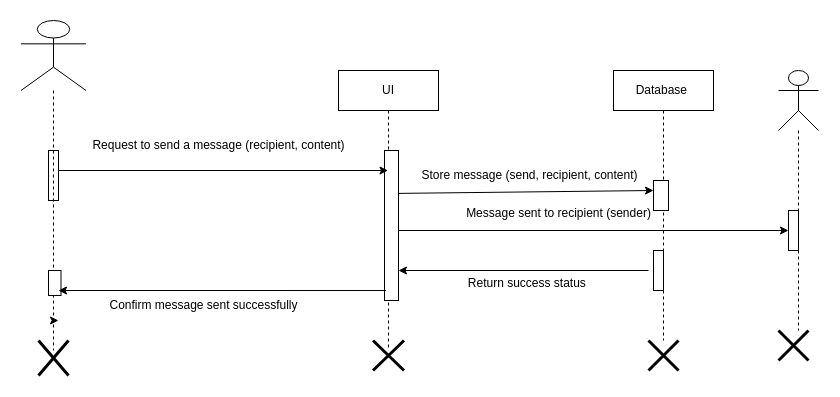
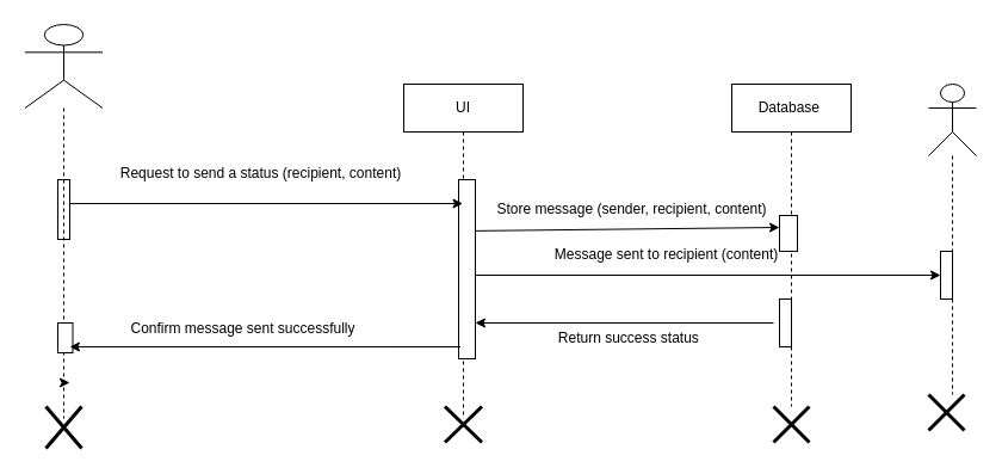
  <mxCell id="0" />
  <mxCell id="1" parent="0" />
  <mxCell id="2" value="UI" style="shape=umlLifeline;perimeter=lifelinePerimeter;whiteSpace=wrap;html=1;container=1;dropTarget=0;collapsible=0;recursiveResize=0;outlineConnect=0;portConstraint=eastwest;newEdgeStyle={&quot;curved&quot;:0,&quot;rounded&quot;:0};size=40;" parent="1" vertex="1"><mxGeometry x="338" y="70" width="100" height="280" as="geometry" /></mxCell>
  <mxCell id="3" value="" style="html=1;points=[[0,0,0,0,5],[0,1,0,0,-5],[1,0,0,0,5],[1,1,0,0,-5]];perimeter=orthogonalPerimeter;outlineConnect=0;targetShapes=umlLifeline;portConstraint=eastwest;newEdgeStyle={&quot;curved&quot;:0,&quot;rounded&quot;:0};" parent="2" vertex="1"><mxGeometry x="46" y="80" width="14" height="150" as="geometry" /></mxCell>
  <mxCell id="4" value="Database&amp;nbsp;" style="shape=umlLifeline;perimeter=lifelinePerimeter;whiteSpace=wrap;html=1;container=1;dropTarget=0;collapsible=0;recursiveResize=0;outlineConnect=0;portConstraint=eastwest;newEdgeStyle={&quot;curved&quot;:0,&quot;rounded&quot;:0};" parent="1" vertex="1"><mxGeometry x="613" y="70" width="100" height="270" as="geometry" /></mxCell>
  <mxCell id="5" value="" style="html=1;points=[[0,0,0,0,5],[0,1,0,0,-5],[1,0,0,0,5],[1,1,0,0,-5]];perimeter=orthogonalPerimeter;outlineConnect=0;targetShapes=umlLifeline;portConstraint=eastwest;newEdgeStyle={&quot;curved&quot;:0,&quot;rounded&quot;:0};" parent="4" vertex="1"><mxGeometry x="40" y="110" width="15" height="30" as="geometry" /></mxCell>
  <mxCell id="6" value="" style="endArrow=classic;html=1;rounded=0;exitX=1;exitY=0.286;exitDx=0;exitDy=0;exitPerimeter=0;" parent="4" edge="1" source="3"><mxGeometry width="50" height="50" relative="1" as="geometry"><mxPoint x="-150" y="120" as="sourcePoint" /><mxPoint x="40" y="120" as="targetPoint" /></mxGeometry></mxCell>
  <mxCell id="7" value="" style="html=1;points=[[0,0,0,0,5],[0,1,0,0,-5],[1,0,0,0,5],[1,1,0,0,-5]];perimeter=orthogonalPerimeter;outlineConnect=0;targetShapes=umlLifeline;portConstraint=eastwest;newEdgeStyle={&quot;curved&quot;:0,&quot;rounded&quot;:0};" vertex="1" parent="4"><mxGeometry x="40" y="180" width="10" height="40" as="geometry" /></mxCell>
  <mxCell id="8" value="" style="shape=umlDestroy;whiteSpace=wrap;html=1;strokeWidth=3;targetShapes=umlLifeline;" parent="1" vertex="1"><mxGeometry x="372.5" y="340" width="31" height="30" as="geometry" /></mxCell>
  <mxCell id="9" value="" style="shape=umlDestroy;whiteSpace=wrap;html=1;strokeWidth=3;targetShapes=umlLifeline;" parent="1" vertex="1"><mxGeometry x="38" y="340" width="30" height="35" as="geometry" /></mxCell>
  <mxCell id="10" value="" style="html=1;points=[[0,0,0,0,5],[0,1,0,0,-5],[1,0,0,0,5],[1,1,0,0,-5]];perimeter=orthogonalPerimeter;outlineConnect=0;targetShapes=umlLifeline;portConstraint=eastwest;newEdgeStyle={&quot;curved&quot;:0,&quot;rounded&quot;:0};" parent="1" vertex="1"><mxGeometry x="48" y="150" width="10" height="50" as="geometry" /></mxCell>
  <mxCell id="11" value="" style="endArrow=classic;html=1;rounded=0;" parent="1" target="2" edge="1"><mxGeometry width="50" height="50" relative="1" as="geometry"><mxPoint x="58" y="170" as="sourcePoint" /><mxPoint x="358" y="210" as="targetPoint" /></mxGeometry></mxCell>
- <mxCell id="12" value="Request to send a message (recipient, content)" style="text;html=1;align=center;verticalAlign=middle;resizable=0;points=[];autosize=1;strokeColor=none;fillColor=none;" parent="1" vertex="1"><mxGeometry x="78" y="130" width="280" height="30" as="geometry" /></mxCell>
+ <mxCell id="12" value="Request to send a status (recipient, content)" style="text;html=1;align=center;verticalAlign=middle;resizable=0;points=[];autosize=1;strokeColor=none;fillColor=none;" parent="1" vertex="1"><mxGeometry x="78" y="130" width="280" height="30" as="geometry" /></mxCell>
  <mxCell id="13" value="" style="endArrow=classic;html=1;rounded=0;" parent="1" source="14" edge="1"><mxGeometry width="50" height="50" relative="1" as="geometry"><mxPoint x="328" y="320" as="sourcePoint" /><mxPoint x="58" y="320" as="targetPoint" /></mxGeometry></mxCell>
  <mxCell id="14" value="" style="shape=umlLifeline;perimeter=lifelinePerimeter;whiteSpace=wrap;html=1;container=1;dropTarget=0;collapsible=0;recursiveResize=0;outlineConnect=0;portConstraint=eastwest;newEdgeStyle={&quot;curved&quot;:0,&quot;rounded&quot;:0};participant=umlActor;size=70;" parent="1" vertex="1"><mxGeometry x="20.5" y="20" width="65" height="330" as="geometry" /></mxCell>
  <mxCell id="15" value="" style="html=1;points=[[0,0,0,0,5],[0,1,0,0,-5],[1,0,0,0,5],[1,1,0,0,-5]];perimeter=orthogonalPerimeter;outlineConnect=0;targetShapes=umlLifeline;portConstraint=eastwest;newEdgeStyle={&quot;curved&quot;:0,&quot;rounded&quot;:0};" parent="14" vertex="1"><mxGeometry x="27.5" y="250" width="12.5" height="25" as="geometry" /></mxCell>
  <mxCell id="16" value="" style="endArrow=classic;html=1;rounded=0;entryX=0.8;entryY=0.444;entryDx=0;entryDy=0;entryPerimeter=0;" parent="1" edge="1"><mxGeometry width="50" height="50" relative="1" as="geometry"><mxPoint x="385.5" y="290.02" as="sourcePoint" /><mxPoint x="58" y="290" as="targetPoint" /></mxGeometry></mxCell>
- <mxCell id="17" value="Store message (send, recipient, content)" style="text;html=1;align=center;verticalAlign=middle;resizable=0;points=[];autosize=1;strokeColor=none;fillColor=none;" vertex="1" parent="1"><mxGeometry x="403.5" y="160" width="250" height="30" as="geometry" /></mxCell>
+ <mxCell id="17" value="Store message (sender, recipient, content)" style="text;html=1;align=center;verticalAlign=middle;resizable=0;points=[];autosize=1;strokeColor=none;fillColor=none;" vertex="1" parent="1"><mxGeometry x="403.5" y="160" width="250" height="30" as="geometry" /></mxCell>
  <mxCell id="18" value="" style="shape=umlDestroy;whiteSpace=wrap;html=1;strokeWidth=3;targetShapes=umlLifeline;" parent="1" vertex="1"><mxGeometry x="648" y="340" width="30" height="30" as="geometry" /></mxCell>
- <mxCell id="19" value="Confirm message sent successfully" style="text;html=1;align=center;verticalAlign=middle;resizable=0;points=[];autosize=1;strokeColor=none;fillColor=none;" vertex="1" parent="1"><mxGeometry x="98" y="290" width="210" height="30" as="geometry" /></mxCell>
+ <mxCell id="19" value="Confirm message sent successfully" style="text;html=1;align=center;verticalAlign=middle;resizable=0;points=[];autosize=1;strokeColor=none;fillColor=none;" vertex="1" parent="1"><mxGeometry x="98" y="260" width="210" height="30" as="geometry" /></mxCell>
  <mxCell id="20" value="" style="shape=umlLifeline;perimeter=lifelinePerimeter;whiteSpace=wrap;html=1;container=1;dropTarget=0;collapsible=0;recursiveResize=0;outlineConnect=0;portConstraint=eastwest;newEdgeStyle={&quot;curved&quot;:0,&quot;rounded&quot;:0};participant=umlActor;size=60;" vertex="1" parent="1"><mxGeometry x="778" y="70" width="40" height="260" as="geometry" /></mxCell>
  <mxCell id="21" value="" style="html=1;points=[[0,0,0,0,5],[0,1,0,0,-5],[1,0,0,0,5],[1,1,0,0,-5]];perimeter=orthogonalPerimeter;outlineConnect=0;targetShapes=umlLifeline;portConstraint=eastwest;newEdgeStyle={&quot;curved&quot;:0,&quot;rounded&quot;:0};" vertex="1" parent="20"><mxGeometry x="10" y="140" width="10" height="40" as="geometry" /></mxCell>
  <mxCell id="22" value="" style="endArrow=classic;html=1;rounded=0;entryX=0;entryY=0.5;entryDx=0;entryDy=0;entryPerimeter=0;" edge="1" parent="1" target="21"><mxGeometry width="50" height="50" relative="1" as="geometry"><mxPoint x="398" y="230" as="sourcePoint" /><mxPoint x="558" y="250" as="targetPoint" /></mxGeometry></mxCell>
- <mxCell id="23" value="Message sent to recipient (sender)" style="text;html=1;align=center;verticalAlign=middle;resizable=0;points=[];autosize=1;strokeColor=none;fillColor=none;" vertex="1" parent="1"><mxGeometry x="453" y="198" width="210" height="30" as="geometry" /></mxCell>
+ <mxCell id="23" value="Message sent to recipient (content)" style="text;html=1;align=center;verticalAlign=middle;resizable=0;points=[];autosize=1;strokeColor=none;fillColor=none;" vertex="1" parent="1"><mxGeometry x="453" y="198" width="210" height="30" as="geometry" /></mxCell>
  <mxCell id="24" value="" style="shape=umlDestroy;whiteSpace=wrap;html=1;strokeWidth=3;targetShapes=umlLifeline;" vertex="1" parent="1"><mxGeometry x="778" y="330" width="30" height="30" as="geometry" /></mxCell>
  <mxCell id="25" value="" style="endArrow=classic;html=1;rounded=0;" edge="1" parent="1"><mxGeometry width="50" height="50" relative="1" as="geometry"><mxPoint x="648" y="270" as="sourcePoint" /><mxPoint x="398" y="270" as="targetPoint" /></mxGeometry></mxCell>
  <mxCell id="26" value="Return success status&amp;nbsp;" style="text;html=1;align=center;verticalAlign=middle;resizable=0;points=[];autosize=1;strokeColor=none;fillColor=none;" vertex="1" parent="1"><mxGeometry x="458" y="268" width="140" height="30" as="geometry" /></mxCell>
